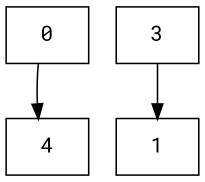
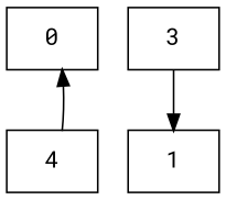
  digraph {
    fontname="Roboto Mono"
    node [fontname="Roboto Mono" shape=record]
    edge [fontname="Roboto Mono"]
    n1 [label="{0}"]
    n2 [label="{1}"]
    n3 [label="{3}"]
    n4 [label="{4}"]
    n3 -> n2
-   n1 -> n4
+   n4 -> n1
  }
